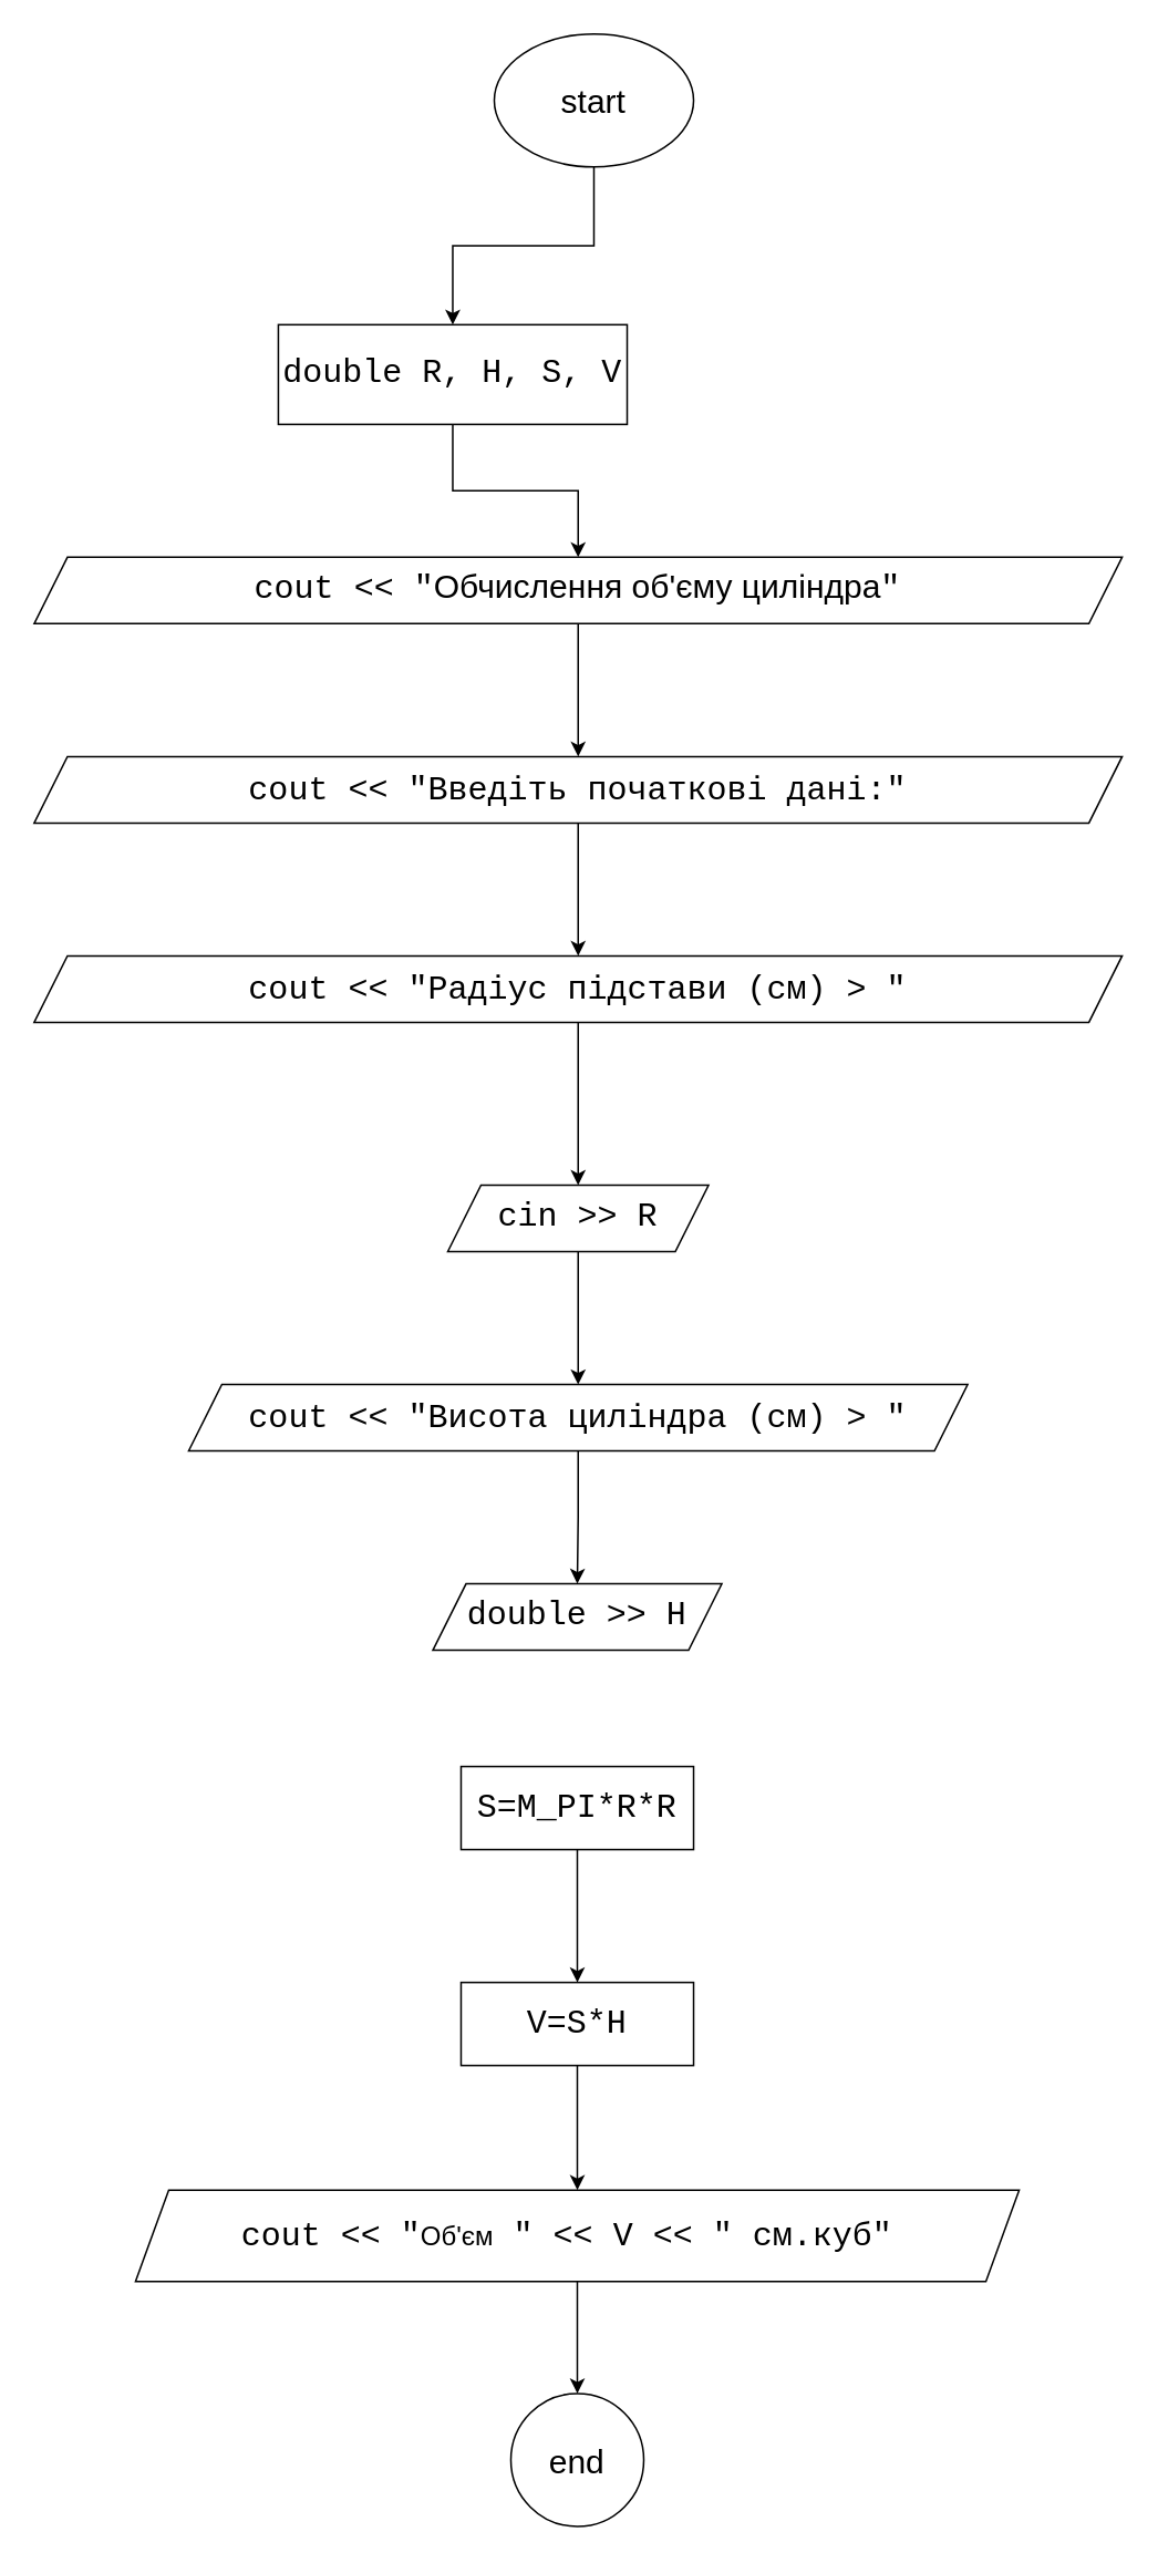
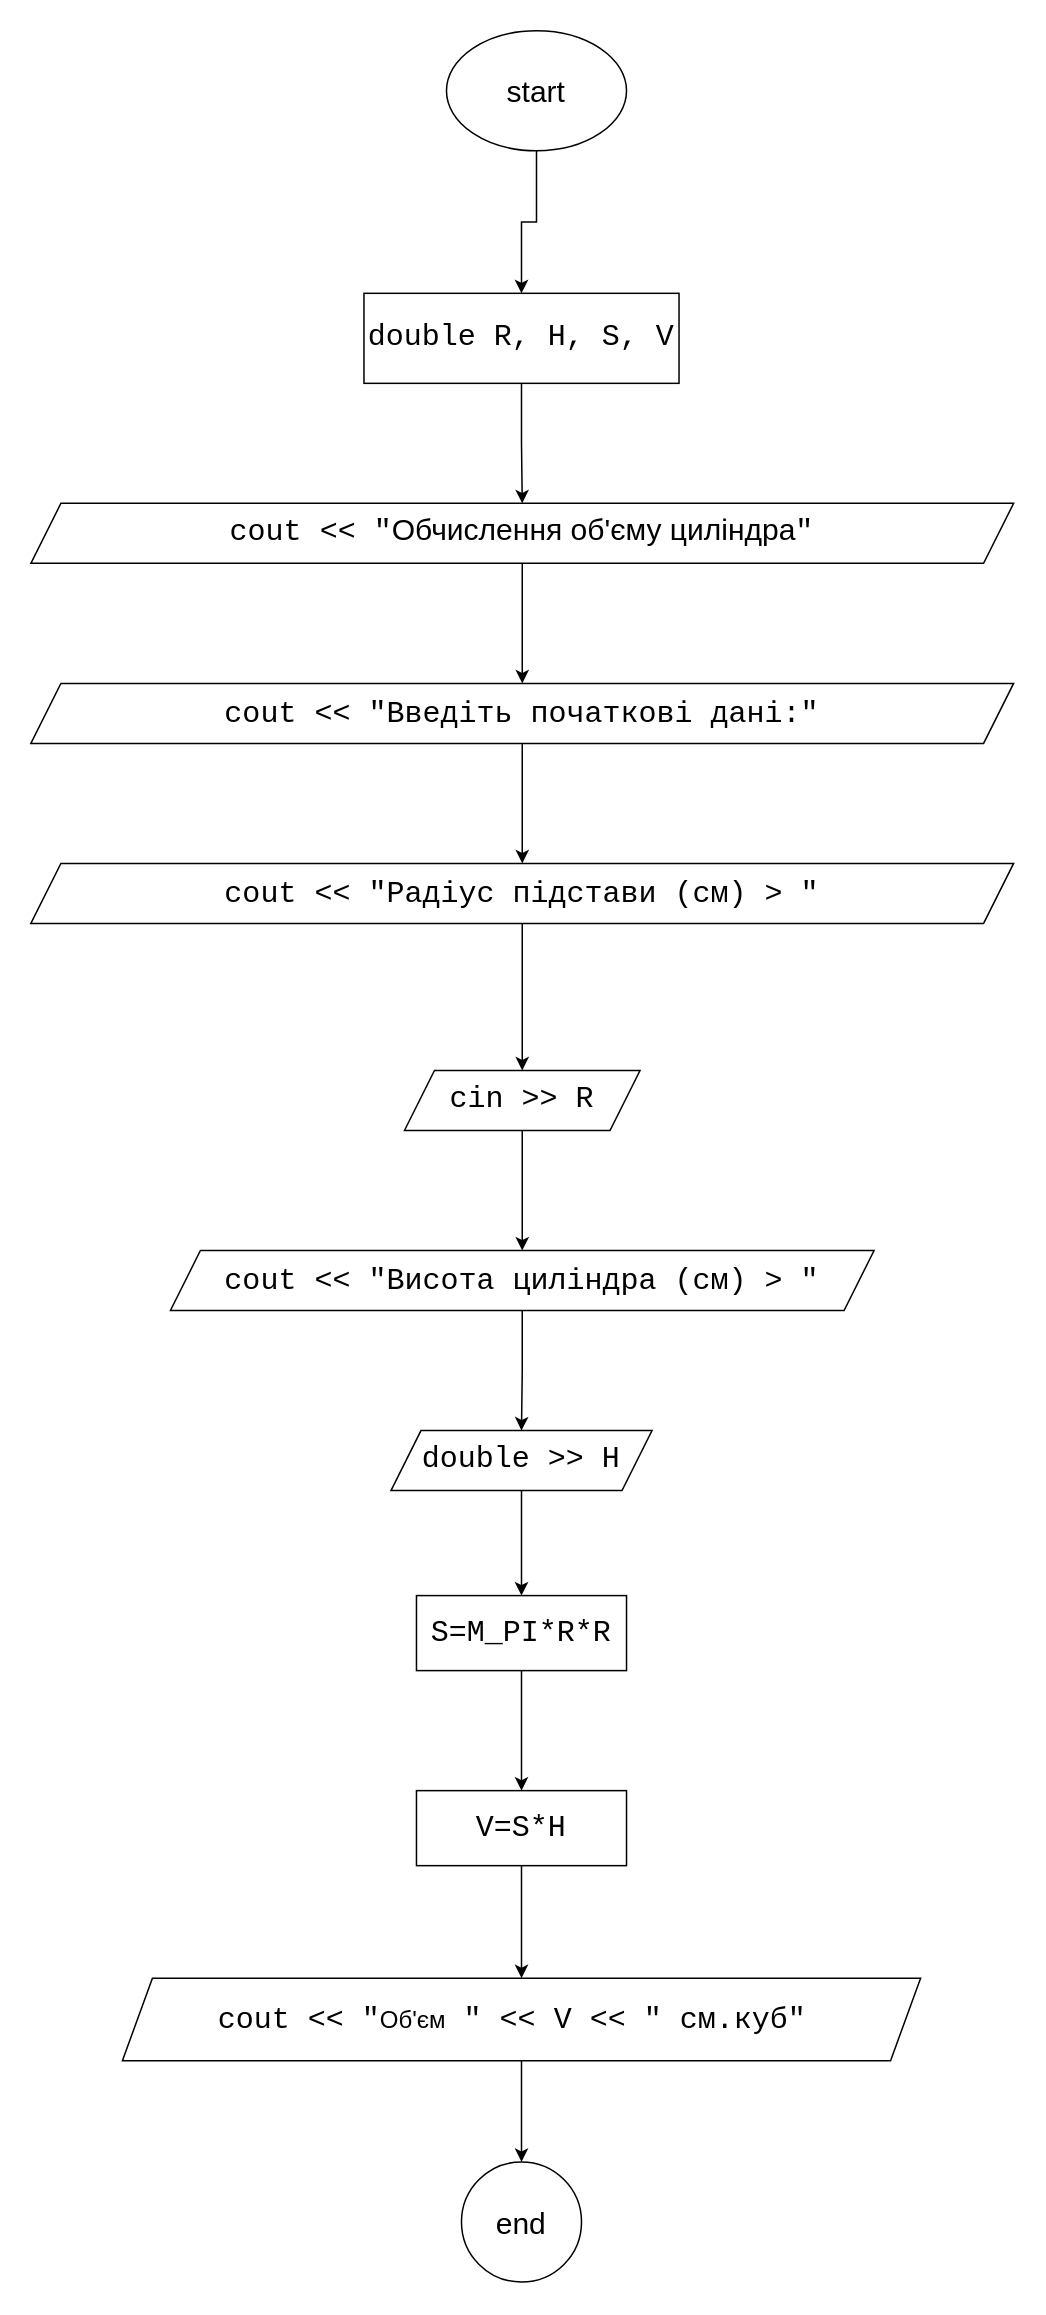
  <mxCell id="0" />
  <mxCell id="1" parent="0" />
  <mxCell id="2" value="" style="edgeStyle=orthogonalEdgeStyle;rounded=0;orthogonalLoop=1;jettySize=auto;html=1;" parent="1" source="3" target="5" edge="1"><mxGeometry relative="1" as="geometry" /></mxCell>
  <mxCell id="3" value="&lt;font style=&quot;font-size: 20px;&quot;&gt;start&lt;/font&gt;" style="ellipse;whiteSpace=wrap;html=1;" parent="1" vertex="1"><mxGeometry x="297" y="20" width="120" height="80" as="geometry" /></mxCell>
  <mxCell id="4" value="" style="edgeStyle=orthogonalEdgeStyle;rounded=0;orthogonalLoop=1;jettySize=auto;html=1;" parent="1" source="5" target="7" edge="1"><mxGeometry relative="1" as="geometry" /></mxCell>
- <mxCell id="5" value="&lt;div style=&quot;font-family: Consolas, &amp;quot;Courier New&amp;quot;, monospace; font-weight: normal; line-height: 19px; white-space: pre;&quot;&gt;&lt;div style=&quot;&quot;&gt;&lt;font style=&quot;font-size: 20px;&quot;&gt;double R, H, S, V&lt;/font&gt;&lt;/div&gt;&lt;/div&gt;" style="whiteSpace=wrap;html=1;" parent="1" vertex="1"><mxGeometry x="167" y="195" width="210" height="60" as="geometry" /></mxCell>
+ <mxCell id="5" value="&lt;div style=&quot;font-family: Consolas, &amp;quot;Courier New&amp;quot;, monospace; font-weight: normal; line-height: 19px; white-space: pre;&quot;&gt;&lt;div style=&quot;&quot;&gt;&lt;font style=&quot;font-size: 20px;&quot;&gt;double R, H, S, V&lt;/font&gt;&lt;/div&gt;&lt;/div&gt;" style="whiteSpace=wrap;html=1;" parent="1" vertex="1"><mxGeometry x="242" y="195" width="210" height="60" as="geometry" /></mxCell>
  <mxCell id="6" value="" style="edgeStyle=orthogonalEdgeStyle;rounded=0;orthogonalLoop=1;jettySize=auto;html=1;" edge="1" parent="1" source="7" target="9"><mxGeometry relative="1" as="geometry" /></mxCell>
  <mxCell id="7" value="&lt;div style=&quot;font-family: Consolas, &amp;quot;Courier New&amp;quot;, monospace; line-height: 19px; white-space: pre;&quot;&gt;&lt;div style=&quot;&quot;&gt;&lt;font style=&quot;&quot;&gt;&lt;span style=&quot;font-size: 20px;&quot;&gt;cout &amp;lt;&amp;lt; &quot;&lt;/span&gt;&lt;span style=&quot;line-height: 115%; font-family: Aptos, sans-serif;&quot;&gt;&lt;font style=&quot;font-size: 20px;&quot;&gt;О&lt;/font&gt;&lt;/span&gt;&lt;span style=&quot;line-height: 115%; font-family: Aptos, sans-serif;&quot;&gt;&lt;font style=&quot;font-size: 20px;&quot;&gt;бчислення об'єму циліндра&lt;/font&gt;&lt;/span&gt;&lt;span style=&quot;font-size: 20px;&quot;&gt;&quot;&lt;/span&gt;&lt;/font&gt;&lt;/div&gt;&lt;/div&gt;" style="shape=parallelogram;perimeter=parallelogramPerimeter;whiteSpace=wrap;html=1;fixedSize=1;" parent="1" vertex="1"><mxGeometry x="20" y="335" width="655" height="40" as="geometry" /></mxCell>
  <mxCell id="8" value="" style="edgeStyle=orthogonalEdgeStyle;rounded=0;orthogonalLoop=1;jettySize=auto;html=1;" edge="1" parent="1" source="9" target="24"><mxGeometry relative="1" as="geometry" /></mxCell>
  <mxCell id="9" value="&lt;div style=&quot;font-family: Consolas, &amp;quot;Courier New&amp;quot;, monospace; line-height: 19px; white-space: pre;&quot;&gt;&lt;div style=&quot;font-size: 20px;&quot;&gt;&lt;font style=&quot;font-size: 20px;&quot;&gt;&lt;span style=&quot;font-size: 20px;&quot;&gt;cout &amp;lt;&amp;lt; &quot;&lt;/span&gt;&lt;span style=&quot;line-height: 115%;&quot;&gt;Введіть початкові дані:&lt;/span&gt;&lt;span style=&quot;font-size: 20px;&quot;&gt;&quot;&lt;/span&gt;&lt;/font&gt;&lt;/div&gt;&lt;/div&gt;" style="shape=parallelogram;perimeter=parallelogramPerimeter;whiteSpace=wrap;html=1;fixedSize=1;" vertex="1" parent="1"><mxGeometry x="20" y="455" width="655" height="40" as="geometry" /></mxCell>
  <mxCell id="10" value="" style="edgeStyle=orthogonalEdgeStyle;rounded=0;orthogonalLoop=1;jettySize=auto;html=1;" edge="1" parent="1" source="11" target="13"><mxGeometry relative="1" as="geometry" /></mxCell>
  <mxCell id="11" value="&lt;div style=&quot;font-family: Consolas, &amp;quot;Courier New&amp;quot;, monospace; line-height: 19px; white-space: pre;&quot;&gt;&lt;div style=&quot;&quot;&gt;&lt;font style=&quot;font-size: 20px;&quot;&gt;cin &amp;gt;&amp;gt; R&lt;/font&gt;&lt;/div&gt;&lt;/div&gt;" style="shape=parallelogram;perimeter=parallelogramPerimeter;whiteSpace=wrap;html=1;fixedSize=1;" vertex="1" parent="1"><mxGeometry x="269" y="713" width="157" height="40" as="geometry" /></mxCell>
  <mxCell id="12" value="" style="edgeStyle=orthogonalEdgeStyle;rounded=0;orthogonalLoop=1;jettySize=auto;html=1;" edge="1" parent="1" source="13" target="15"><mxGeometry relative="1" as="geometry" /></mxCell>
  <mxCell id="13" value="&lt;div style=&quot;font-family: Consolas, &amp;quot;Courier New&amp;quot;, monospace; line-height: 19px; white-space: pre; font-size: 20px;&quot;&gt;&lt;div style=&quot;&quot;&gt;&lt;span style=&quot;font-size: 20px;&quot;&gt;cout &amp;lt;&amp;lt; &quot;&lt;/span&gt;Висота циліндра (см) &amp;gt; &lt;span style=&quot;font-size: 20px;&quot;&gt;&quot;&lt;/span&gt;&lt;br&gt;&lt;/div&gt;&lt;/div&gt;" style="shape=parallelogram;perimeter=parallelogramPerimeter;whiteSpace=wrap;html=1;fixedSize=1;" vertex="1" parent="1"><mxGeometry x="113" y="833" width="469" height="40" as="geometry" /></mxCell>
+ <mxCell id="14" value="" style="edgeStyle=orthogonalEdgeStyle;rounded=0;orthogonalLoop=1;jettySize=auto;html=1;" edge="1" parent="1" source="15" target="17"><mxGeometry relative="1" as="geometry" /></mxCell>
  <mxCell id="15" value="&lt;div style=&quot;font-family: Consolas, &amp;quot;Courier New&amp;quot;, monospace; line-height: 19px; white-space: pre;&quot;&gt;&lt;div style=&quot;&quot;&gt;&lt;span style=&quot;font-size: 20px;&quot;&gt;double &amp;gt;&amp;gt; H&lt;/span&gt;&lt;br&gt;&lt;/div&gt;&lt;/div&gt;" style="shape=parallelogram;perimeter=parallelogramPerimeter;whiteSpace=wrap;html=1;fixedSize=1;" vertex="1" parent="1"><mxGeometry x="260" y="953" width="174" height="40" as="geometry" /></mxCell>
  <mxCell id="16" value="" style="edgeStyle=orthogonalEdgeStyle;rounded=0;orthogonalLoop=1;jettySize=auto;html=1;" edge="1" parent="1" source="17" target="19"><mxGeometry relative="1" as="geometry" /></mxCell>
  <mxCell id="17" value="&lt;span style=&quot;font-family: Consolas, &amp;quot;Courier New&amp;quot;, monospace; font-size: 20px; white-space: pre;&quot;&gt; S=M_PI*R*R &lt;/span&gt;" style="whiteSpace=wrap;html=1;" vertex="1" parent="1"><mxGeometry x="277" y="1063" width="140" height="50" as="geometry" /></mxCell>
  <mxCell id="18" value="" style="edgeStyle=orthogonalEdgeStyle;rounded=0;orthogonalLoop=1;jettySize=auto;html=1;" edge="1" parent="1" source="19" target="21"><mxGeometry relative="1" as="geometry" /></mxCell>
  <mxCell id="19" value="&lt;span style=&quot;font-family: Consolas, &amp;quot;Courier New&amp;quot;, monospace; font-size: 20px; white-space: pre;&quot;&gt;V=S*H&lt;/span&gt;" style="whiteSpace=wrap;html=1;" vertex="1" parent="1"><mxGeometry x="277" y="1193" width="140" height="50" as="geometry" /></mxCell>
  <mxCell id="20" value="" style="edgeStyle=orthogonalEdgeStyle;rounded=0;orthogonalLoop=1;jettySize=auto;html=1;" edge="1" parent="1" source="21" target="22"><mxGeometry relative="1" as="geometry" /></mxCell>
  <mxCell id="21" value="&lt;span style=&quot;font-family: Consolas, &amp;quot;Courier New&amp;quot;, monospace; font-size: 20px; white-space: pre;&quot;&gt;cout &amp;lt;&amp;lt; &quot;&lt;/span&gt;&lt;span style=&quot;font-size:12.0pt;line-height:115%;&lt;br/&gt;font-family:&amp;quot;Aptos&amp;quot;,sans-serif;mso-ascii-theme-font:minor-latin;mso-fareast-font-family:&lt;br/&gt;Aptos;mso-fareast-theme-font:minor-latin;mso-hansi-theme-font:minor-latin;&lt;br/&gt;mso-bidi-font-family:&amp;quot;Times New Roman&amp;quot;;mso-bidi-theme-font:minor-bidi;&lt;br/&gt;mso-ansi-language:UK;mso-fareast-language:EN-US;mso-bidi-language:AR-SA&quot;&gt;Об'єм&lt;/span&gt;&lt;span style=&quot;font-family: Consolas, &amp;quot;Courier New&amp;quot;, monospace; font-size: 20px; white-space: pre;&quot;&gt; &lt;/span&gt;&lt;span style=&quot;font-family: Consolas, &amp;quot;Courier New&amp;quot;, monospace; font-size: 20px; white-space: pre;&quot;&gt;&quot; &amp;lt;&amp;lt; V &amp;lt;&amp;lt; &quot; см.куб&quot; &lt;/span&gt;" style="shape=parallelogram;perimeter=parallelogramPerimeter;whiteSpace=wrap;html=1;fixedSize=1;" vertex="1" parent="1"><mxGeometry x="81" y="1318" width="532" height="55" as="geometry" /></mxCell>
  <mxCell id="22" value="&lt;font style=&quot;font-size: 20px;&quot;&gt;end&lt;/font&gt;" style="ellipse;whiteSpace=wrap;html=1;" vertex="1" parent="1"><mxGeometry x="307" y="1440.5" width="80" height="80" as="geometry" /></mxCell>
  <mxCell id="23" value="" style="edgeStyle=orthogonalEdgeStyle;rounded=0;orthogonalLoop=1;jettySize=auto;html=1;" edge="1" parent="1" source="24" target="11"><mxGeometry relative="1" as="geometry" /></mxCell>
  <mxCell id="24" value="&lt;div style=&quot;font-family: Consolas, &amp;quot;Courier New&amp;quot;, monospace; line-height: 19px; white-space: pre;&quot;&gt;&lt;div style=&quot;font-size: 20px;&quot;&gt;&lt;font style=&quot;font-size: 20px;&quot;&gt;&lt;span style=&quot;font-size: 20px;&quot;&gt;cout &amp;lt;&amp;lt; &quot;&lt;/span&gt;&lt;span style=&quot;line-height: 115%;&quot;&gt;Радіус підстави (см) &amp;gt; &lt;/span&gt;&lt;span style=&quot;font-size: 20px;&quot;&gt;&quot;&lt;/span&gt;&lt;/font&gt;&lt;/div&gt;&lt;/div&gt;" style="shape=parallelogram;perimeter=parallelogramPerimeter;whiteSpace=wrap;html=1;fixedSize=1;" vertex="1" parent="1"><mxGeometry x="20" y="575" width="655" height="40" as="geometry" /></mxCell>
